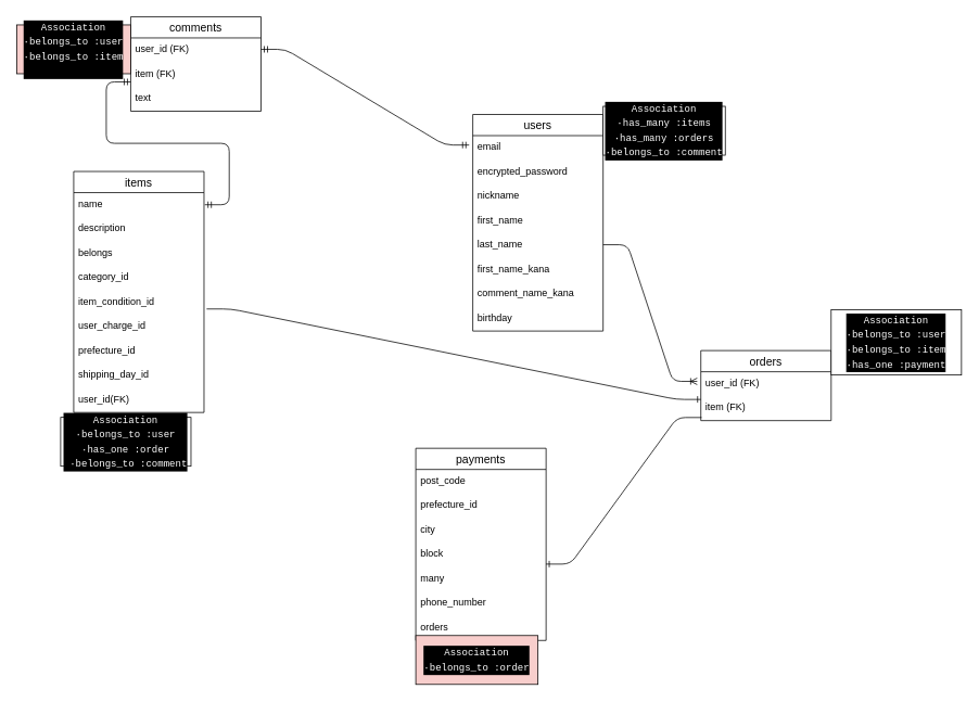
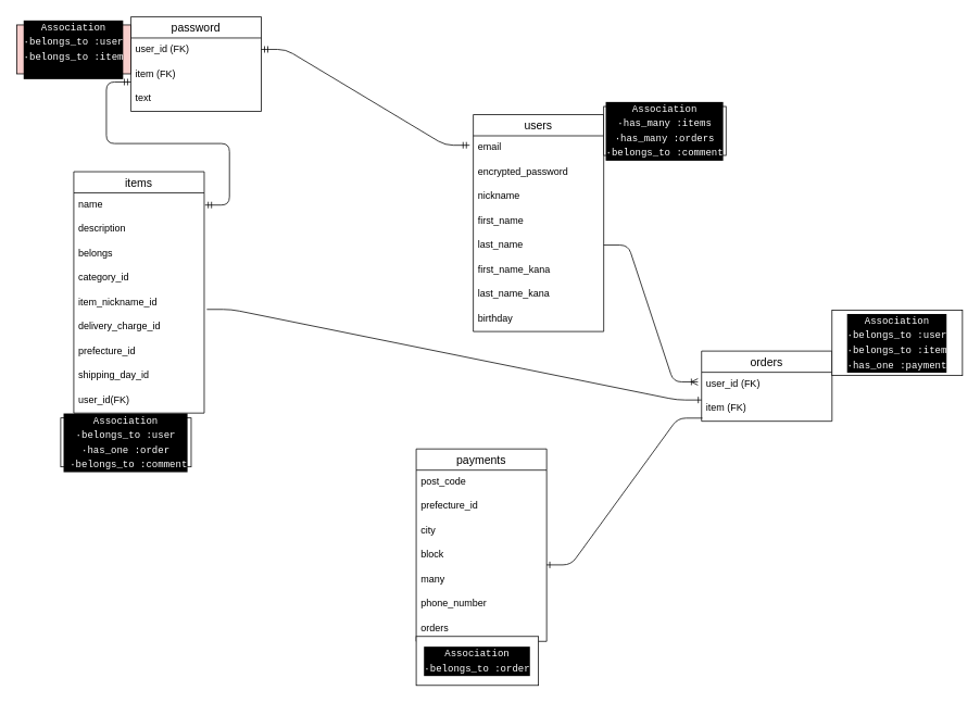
  <mxCell id="0" />
  <mxCell id="1" parent="0" />
  <mxCell id="2" value="items" style="swimlane;fontStyle=0;childLayout=stackLayout;horizontal=1;startSize=26;horizontalStack=0;resizeParent=1;resizeParentMax=0;resizeLast=0;collapsible=1;marginBottom=0;align=center;fontSize=14;" parent="1" vertex="1"><mxGeometry x="90" y="210" width="160" height="296" as="geometry" /></mxCell>
  <mxCell id="3" value="name" style="text;strokeColor=none;fillColor=none;spacingLeft=4;spacingRight=4;overflow=hidden;rotatable=0;points=[[0,0.5],[1,0.5]];portConstraint=eastwest;fontSize=12;" parent="2" vertex="1"><mxGeometry y="26" width="160" height="30" as="geometry" /></mxCell>
  <mxCell id="4" value="description" style="text;strokeColor=none;fillColor=none;spacingLeft=4;spacingRight=4;overflow=hidden;rotatable=0;points=[[0,0.5],[1,0.5]];portConstraint=eastwest;fontSize=12;" parent="2" vertex="1"><mxGeometry y="56" width="160" height="30" as="geometry" /></mxCell>
  <mxCell id="5" value="belongs" style="text;strokeColor=none;fillColor=none;spacingLeft=4;spacingRight=4;overflow=hidden;rotatable=0;points=[[0,0.5],[1,0.5]];portConstraint=eastwest;fontSize=12;" parent="2" vertex="1"><mxGeometry y="86" width="160" height="30" as="geometry" /></mxCell>
  <mxCell id="6" value="category_id" style="text;strokeColor=none;fillColor=none;spacingLeft=4;spacingRight=4;overflow=hidden;rotatable=0;points=[[0,0.5],[1,0.5]];portConstraint=eastwest;fontSize=12;" parent="2" vertex="1"><mxGeometry y="116" width="160" height="30" as="geometry" /></mxCell>
- <mxCell id="7" value="item_condition_id " style="text;strokeColor=none;fillColor=none;spacingLeft=4;spacingRight=4;overflow=hidden;rotatable=0;points=[[0,0.5],[1,0.5]];portConstraint=eastwest;fontSize=12;" parent="2" vertex="1"><mxGeometry y="146" width="160" height="30" as="geometry" /></mxCell>
- <mxCell id="8" value="user_charge_id" style="text;strokeColor=none;fillColor=none;spacingLeft=4;spacingRight=4;overflow=hidden;rotatable=0;points=[[0,0.5],[1,0.5]];portConstraint=eastwest;fontSize=12;" parent="2" vertex="1"><mxGeometry y="176" width="160" height="30" as="geometry" /></mxCell>
+ <mxCell id="7" value="item_nickname_id " style="text;strokeColor=none;fillColor=none;spacingLeft=4;spacingRight=4;overflow=hidden;rotatable=0;points=[[0,0.5],[1,0.5]];portConstraint=eastwest;fontSize=12;" parent="2" vertex="1"><mxGeometry y="146" width="160" height="30" as="geometry" /></mxCell>
+ <mxCell id="8" value="delivery_charge_id" style="text;strokeColor=none;fillColor=none;spacingLeft=4;spacingRight=4;overflow=hidden;rotatable=0;points=[[0,0.5],[1,0.5]];portConstraint=eastwest;fontSize=12;" parent="2" vertex="1"><mxGeometry y="176" width="160" height="30" as="geometry" /></mxCell>
  <mxCell id="9" value="prefecture_id" style="text;strokeColor=none;fillColor=none;spacingLeft=4;spacingRight=4;overflow=hidden;rotatable=0;points=[[0,0.5],[1,0.5]];portConstraint=eastwest;fontSize=12;" vertex="1" parent="2"><mxGeometry y="206" width="160" height="30" as="geometry" /></mxCell>
  <mxCell id="10" value="shipping_day_id " style="text;strokeColor=none;fillColor=none;spacingLeft=4;spacingRight=4;overflow=hidden;rotatable=0;points=[[0,0.5],[1,0.5]];portConstraint=eastwest;fontSize=12;" vertex="1" parent="2"><mxGeometry y="236" width="160" height="30" as="geometry" /></mxCell>
  <mxCell id="11" value="user_id(FK)" style="text;strokeColor=none;fillColor=none;spacingLeft=4;spacingRight=4;overflow=hidden;rotatable=0;points=[[0,0.5],[1,0.5]];portConstraint=eastwest;fontSize=12;" parent="2" vertex="1"><mxGeometry y="266" width="160" height="30" as="geometry" /></mxCell>
  <mxCell id="12" value="&lt;div style=&quot;color: rgb(255 , 255 , 255) ; background-color: rgb(0 , 0 , 0) ; font-family: &amp;#34;menlo&amp;#34; , &amp;#34;monaco&amp;#34; , &amp;#34;courier new&amp;#34; , monospace ; line-height: 18px&quot;&gt;&lt;div&gt;Association&lt;/div&gt;&lt;div&gt;·belongs_to :user&lt;/div&gt;&lt;div&gt;·has_one :order&lt;/div&gt;&lt;div&gt;&amp;nbsp;·belongs_to :comment&lt;br&gt;&lt;/div&gt;&lt;/div&gt;" style="rounded=0;whiteSpace=wrap;html=1;fillColor=#FFFFFF;" parent="1" vertex="1"><mxGeometry x="74" y="512" width="160" height="60" as="geometry" /></mxCell>
  <mxCell id="13" value="payments" style="swimlane;fontStyle=0;childLayout=stackLayout;horizontal=1;startSize=26;horizontalStack=0;resizeParent=1;resizeParentMax=0;resizeLast=0;collapsible=1;marginBottom=0;align=center;fontSize=14;fillColor=#FFFFFF;" parent="1" vertex="1"><mxGeometry x="510" y="550" width="160" height="236" as="geometry" /></mxCell>
  <mxCell id="14" value="post_code" style="text;strokeColor=none;fillColor=none;spacingLeft=4;spacingRight=4;overflow=hidden;rotatable=0;points=[[0,0.5],[1,0.5]];portConstraint=eastwest;fontSize=12;" parent="13" vertex="1"><mxGeometry y="26" width="160" height="30" as="geometry" /></mxCell>
  <mxCell id="15" value="prefecture_id" style="text;strokeColor=none;fillColor=none;spacingLeft=4;spacingRight=4;overflow=hidden;rotatable=0;points=[[0,0.5],[1,0.5]];portConstraint=eastwest;fontSize=12;" parent="13" vertex="1"><mxGeometry y="56" width="160" height="30" as="geometry" /></mxCell>
  <mxCell id="16" value="city" style="text;strokeColor=none;fillColor=none;spacingLeft=4;spacingRight=4;overflow=hidden;rotatable=0;points=[[0,0.5],[1,0.5]];portConstraint=eastwest;fontSize=12;" parent="13" vertex="1"><mxGeometry y="86" width="160" height="30" as="geometry" /></mxCell>
  <mxCell id="17" value="block" style="text;strokeColor=none;fillColor=none;spacingLeft=4;spacingRight=4;overflow=hidden;rotatable=0;points=[[0,0.5],[1,0.5]];portConstraint=eastwest;fontSize=12;" parent="13" vertex="1"><mxGeometry y="116" width="160" height="30" as="geometry" /></mxCell>
  <mxCell id="18" value="many" style="text;strokeColor=none;fillColor=none;spacingLeft=4;spacingRight=4;overflow=hidden;rotatable=0;points=[[0,0.5],[1,0.5]];portConstraint=eastwest;fontSize=12;" parent="13" vertex="1"><mxGeometry y="146" width="160" height="30" as="geometry" /></mxCell>
  <mxCell id="19" value="phone_number  " style="text;strokeColor=none;fillColor=none;spacingLeft=4;spacingRight=4;overflow=hidden;rotatable=0;points=[[0,0.5],[1,0.5]];portConstraint=eastwest;fontSize=12;" parent="13" vertex="1"><mxGeometry y="176" width="160" height="30" as="geometry" /></mxCell>
  <mxCell id="20" value="orders" style="text;strokeColor=none;fillColor=none;spacingLeft=4;spacingRight=4;overflow=hidden;rotatable=0;points=[[0,0.5],[1,0.5]];portConstraint=eastwest;fontSize=12;" parent="13" vertex="1"><mxGeometry y="206" width="160" height="30" as="geometry" /></mxCell>
- <mxCell id="21" value="&lt;div style=&quot;color: rgb(255 , 255 , 255) ; background-color: rgb(0 , 0 , 0) ; font-family: &amp;#34;menlo&amp;#34; , &amp;#34;monaco&amp;#34; , &amp;#34;courier new&amp;#34; , monospace ; line-height: 18px&quot;&gt;&lt;div&gt;Association&lt;/div&gt;&lt;div&gt;·belongs_to :order&lt;/div&gt;&lt;/div&gt;" style="rounded=0;whiteSpace=wrap;html=1;fillColor=#f8cecc;" parent="1" vertex="1"><mxGeometry x="510" y="780" width="150" height="60" as="geometry" /></mxCell>
+ <mxCell id="21" value="&lt;div style=&quot;color: rgb(255 , 255 , 255) ; background-color: rgb(0 , 0 , 0) ; font-family: &amp;#34;menlo&amp;#34; , &amp;#34;monaco&amp;#34; , &amp;#34;courier new&amp;#34; , monospace ; line-height: 18px&quot;&gt;&lt;div&gt;Association&lt;/div&gt;&lt;div&gt;·belongs_to :order&lt;/div&gt;&lt;/div&gt;" style="rounded=0;whiteSpace=wrap;html=1;fillColor=#FFFFFF;" parent="1" vertex="1"><mxGeometry x="510" y="780" width="150" height="60" as="geometry" /></mxCell>
  <mxCell id="22" value="users" style="swimlane;fontStyle=0;childLayout=stackLayout;horizontal=1;startSize=26;horizontalStack=0;resizeParent=1;resizeParentMax=0;resizeLast=0;collapsible=1;marginBottom=0;align=center;fontSize=14;fillColor=#FFFFFF;" parent="1" vertex="1"><mxGeometry x="580" y="140" width="160" height="266" as="geometry" /></mxCell>
  <mxCell id="23" value="email" style="text;strokeColor=none;fillColor=none;spacingLeft=4;spacingRight=4;overflow=hidden;rotatable=0;points=[[0,0.5],[1,0.5]];portConstraint=eastwest;fontSize=12;" parent="22" vertex="1"><mxGeometry y="26" width="160" height="30" as="geometry" /></mxCell>
  <mxCell id="24" value="encrypted_password" style="text;strokeColor=none;fillColor=none;spacingLeft=4;spacingRight=4;overflow=hidden;rotatable=0;points=[[0,0.5],[1,0.5]];portConstraint=eastwest;fontSize=12;" parent="22" vertex="1"><mxGeometry y="56" width="160" height="30" as="geometry" /></mxCell>
  <mxCell id="25" value="nickname" style="text;strokeColor=none;fillColor=none;spacingLeft=4;spacingRight=4;overflow=hidden;rotatable=0;points=[[0,0.5],[1,0.5]];portConstraint=eastwest;fontSize=12;" parent="22" vertex="1"><mxGeometry y="86" width="160" height="30" as="geometry" /></mxCell>
  <mxCell id="26" value="first_name" style="text;strokeColor=none;fillColor=none;spacingLeft=4;spacingRight=4;overflow=hidden;rotatable=0;points=[[0,0.5],[1,0.5]];portConstraint=eastwest;fontSize=12;" parent="22" vertex="1"><mxGeometry y="116" width="160" height="30" as="geometry" /></mxCell>
  <mxCell id="27" value="last_name" style="text;strokeColor=none;fillColor=none;spacingLeft=4;spacingRight=4;overflow=hidden;rotatable=0;points=[[0,0.5],[1,0.5]];portConstraint=eastwest;fontSize=12;" parent="22" vertex="1"><mxGeometry y="146" width="160" height="30" as="geometry" /></mxCell>
  <mxCell id="28" value="first_name_kana" style="text;strokeColor=none;fillColor=none;spacingLeft=4;spacingRight=4;overflow=hidden;rotatable=0;points=[[0,0.5],[1,0.5]];portConstraint=eastwest;fontSize=12;" vertex="1" parent="22"><mxGeometry y="176" width="160" height="30" as="geometry" /></mxCell>
- <mxCell id="29" value="comment_name_kana" style="text;strokeColor=none;fillColor=none;spacingLeft=4;spacingRight=4;overflow=hidden;rotatable=0;points=[[0,0.5],[1,0.5]];portConstraint=eastwest;fontSize=12;" vertex="1" parent="22"><mxGeometry y="206" width="160" height="30" as="geometry" /></mxCell>
+ <mxCell id="29" value="last_name_kana" style="text;strokeColor=none;fillColor=none;spacingLeft=4;spacingRight=4;overflow=hidden;rotatable=0;points=[[0,0.5],[1,0.5]];portConstraint=eastwest;fontSize=12;" vertex="1" parent="22"><mxGeometry y="206" width="160" height="30" as="geometry" /></mxCell>
  <mxCell id="30" value="birthday" style="text;strokeColor=none;fillColor=none;spacingLeft=4;spacingRight=4;overflow=hidden;rotatable=0;points=[[0,0.5],[1,0.5]];portConstraint=eastwest;fontSize=12;" parent="22" vertex="1"><mxGeometry y="236" width="160" height="30" as="geometry" /></mxCell>
  <mxCell id="31" value="&lt;div style=&quot;color: rgb(255 , 255 , 255) ; background-color: rgb(0 , 0 , 0) ; font-family: &amp;#34;menlo&amp;#34; , &amp;#34;monaco&amp;#34; , &amp;#34;courier new&amp;#34; , monospace ; line-height: 18px&quot;&gt;&lt;div&gt;Association&lt;/div&gt;&lt;div&gt;·has_many :items&lt;/div&gt;&lt;div&gt;·has_many :orders&lt;/div&gt;&lt;div&gt;·belongs_to :comment&lt;br&gt;&lt;/div&gt;&lt;/div&gt;" style="rounded=0;whiteSpace=wrap;html=1;fillColor=#FFFFFF;" parent="1" vertex="1"><mxGeometry x="740" y="130" width="150" height="60" as="geometry" /></mxCell>
  <mxCell id="32" value="orders" style="swimlane;fontStyle=0;childLayout=stackLayout;horizontal=1;startSize=26;horizontalStack=0;resizeParent=1;resizeParentMax=0;resizeLast=0;collapsible=1;marginBottom=0;align=center;fontSize=14;fillColor=#FFFFFF;" parent="1" vertex="1"><mxGeometry x="860" y="430" width="160" height="86" as="geometry" /></mxCell>
  <mxCell id="33" value="user_id (FK)" style="text;strokeColor=none;fillColor=none;spacingLeft=4;spacingRight=4;overflow=hidden;rotatable=0;points=[[0,0.5],[1,0.5]];portConstraint=eastwest;fontSize=12;" parent="32" vertex="1"><mxGeometry y="26" width="160" height="30" as="geometry" /></mxCell>
  <mxCell id="34" value="item (FK)" style="text;strokeColor=none;fillColor=none;spacingLeft=4;spacingRight=4;overflow=hidden;rotatable=0;points=[[0,0.5],[1,0.5]];portConstraint=eastwest;fontSize=12;" parent="32" vertex="1"><mxGeometry y="56" width="160" height="30" as="geometry" /></mxCell>
  <mxCell id="35" value="&lt;div style=&quot;color: rgb(255 , 255 , 255) ; background-color: rgb(0 , 0 , 0) ; font-family: &amp;#34;menlo&amp;#34; , &amp;#34;monaco&amp;#34; , &amp;#34;courier new&amp;#34; , monospace ; line-height: 18px&quot;&gt;&lt;div&gt;Association&lt;/div&gt;&lt;div&gt;·belongs_to :user&lt;/div&gt;&lt;div&gt;·belongs_to :item&lt;/div&gt;&lt;div&gt;·has_one :payment&lt;/div&gt;&lt;/div&gt;" style="rounded=0;whiteSpace=wrap;html=1;fillColor=#FFFFFF;" parent="1" vertex="1"><mxGeometry x="1020" y="380" width="160" height="80" as="geometry" /></mxCell>
- <mxCell id="36" value="comments" style="swimlane;fontStyle=0;childLayout=stackLayout;horizontal=1;startSize=26;horizontalStack=0;resizeParent=1;resizeParentMax=0;resizeLast=0;collapsible=1;marginBottom=0;align=center;fontSize=14;fillColor=#FFFFFF;" parent="1" vertex="1"><mxGeometry x="160" y="20" width="160" height="116" as="geometry" /></mxCell>
+ <mxCell id="36" value="password" style="swimlane;fontStyle=0;childLayout=stackLayout;horizontal=1;startSize=26;horizontalStack=0;resizeParent=1;resizeParentMax=0;resizeLast=0;collapsible=1;marginBottom=0;align=center;fontSize=14;fillColor=#FFFFFF;" parent="1" vertex="1"><mxGeometry x="160" y="20" width="160" height="116" as="geometry" /></mxCell>
  <mxCell id="37" value="user_id (FK)" style="text;strokeColor=none;fillColor=none;spacingLeft=4;spacingRight=4;overflow=hidden;rotatable=0;points=[[0,0.5],[1,0.5]];portConstraint=eastwest;fontSize=12;" parent="36" vertex="1"><mxGeometry y="26" width="160" height="30" as="geometry" /></mxCell>
  <mxCell id="38" value="item (FK)" style="text;strokeColor=none;fillColor=none;spacingLeft=4;spacingRight=4;overflow=hidden;rotatable=0;points=[[0,0.5],[1,0.5]];portConstraint=eastwest;fontSize=12;" parent="36" vertex="1"><mxGeometry y="56" width="160" height="30" as="geometry" /></mxCell>
  <mxCell id="39" value="text" style="text;strokeColor=none;fillColor=none;spacingLeft=4;spacingRight=4;overflow=hidden;rotatable=0;points=[[0,0.5],[1,0.5]];portConstraint=eastwest;fontSize=12;" parent="36" vertex="1"><mxGeometry y="86" width="160" height="30" as="geometry" /></mxCell>
  <mxCell id="40" value="&lt;div style=&quot;color: rgb(255 , 255 , 255) ; background-color: rgb(0 , 0 , 0) ; font-family: &amp;#34;menlo&amp;#34; , &amp;#34;monaco&amp;#34; , &amp;#34;courier new&amp;#34; , monospace ; line-height: 18px&quot;&gt;&lt;div&gt;Association&lt;/div&gt;&lt;div&gt;·belongs_to :user&lt;/div&gt;&lt;div&gt;·belongs_to :item&lt;/div&gt;&lt;br&gt;&lt;/div&gt;" style="rounded=0;whiteSpace=wrap;html=1;fillColor=#f8cecc;" parent="1" vertex="1"><mxGeometry x="20" y="30" width="140" height="60" as="geometry" /></mxCell>
  <mxCell id="41" value="" style="edgeStyle=entityRelationEdgeStyle;fontSize=12;html=1;endArrow=ERoneToMany;fontColor=#0A0A0A;entryX=-0.028;entryY=0.393;entryDx=0;entryDy=0;entryPerimeter=0;" parent="1" target="33" edge="1"><mxGeometry width="100" height="100" relative="1" as="geometry"><mxPoint x="740" y="300" as="sourcePoint" /><mxPoint x="840" y="200" as="targetPoint" /></mxGeometry></mxCell>
  <mxCell id="42" value="" style="edgeStyle=entityRelationEdgeStyle;fontSize=12;html=1;endArrow=ERmandOne;startArrow=ERmandOne;fontColor=#0A0A0A;exitX=1.006;exitY=0.496;exitDx=0;exitDy=0;exitPerimeter=0;" parent="1" source="3" edge="1"><mxGeometry width="100" height="100" relative="1" as="geometry"><mxPoint x="60" y="200" as="sourcePoint" /><mxPoint x="160" y="100" as="targetPoint" /></mxGeometry></mxCell>
  <mxCell id="43" value="" style="edgeStyle=entityRelationEdgeStyle;fontSize=12;html=1;endArrow=ERmandOne;startArrow=ERmandOne;fontColor=#0A0A0A;entryX=-0.028;entryY=0.385;entryDx=0;entryDy=0;entryPerimeter=0;" parent="1" target="23" edge="1"><mxGeometry width="100" height="100" relative="1" as="geometry"><mxPoint x="320" y="60" as="sourcePoint" /><mxPoint x="420" y="-40" as="targetPoint" /></mxGeometry></mxCell>
  <mxCell id="44" value="" style="edgeStyle=entityRelationEdgeStyle;fontSize=12;html=1;endArrow=ERone;endFill=1;fontColor=#0A0A0A;entryX=0.999;entryY=-0.126;entryDx=0;entryDy=0;entryPerimeter=0;exitX=0.006;exitY=0.874;exitDx=0;exitDy=0;exitPerimeter=0;" parent="1" source="34" target="18" edge="1"><mxGeometry width="100" height="100" relative="1" as="geometry"><mxPoint x="670" y="650" as="sourcePoint" /><mxPoint x="770" y="550" as="targetPoint" /></mxGeometry></mxCell>
  <mxCell id="45" value="" style="edgeStyle=entityRelationEdgeStyle;fontSize=12;html=1;endArrow=ERone;endFill=1;fontColor=#0A0A0A;exitX=1.02;exitY=0.763;exitDx=0;exitDy=0;exitPerimeter=0;entryX=0;entryY=0.133;entryDx=0;entryDy=0;entryPerimeter=0;" parent="1" source="7" target="34" edge="1"><mxGeometry width="100" height="100" relative="1" as="geometry"><mxPoint x="611.12" y="360" as="sourcePoint" /><mxPoint x="590" y="440" as="targetPoint" /></mxGeometry></mxCell>
